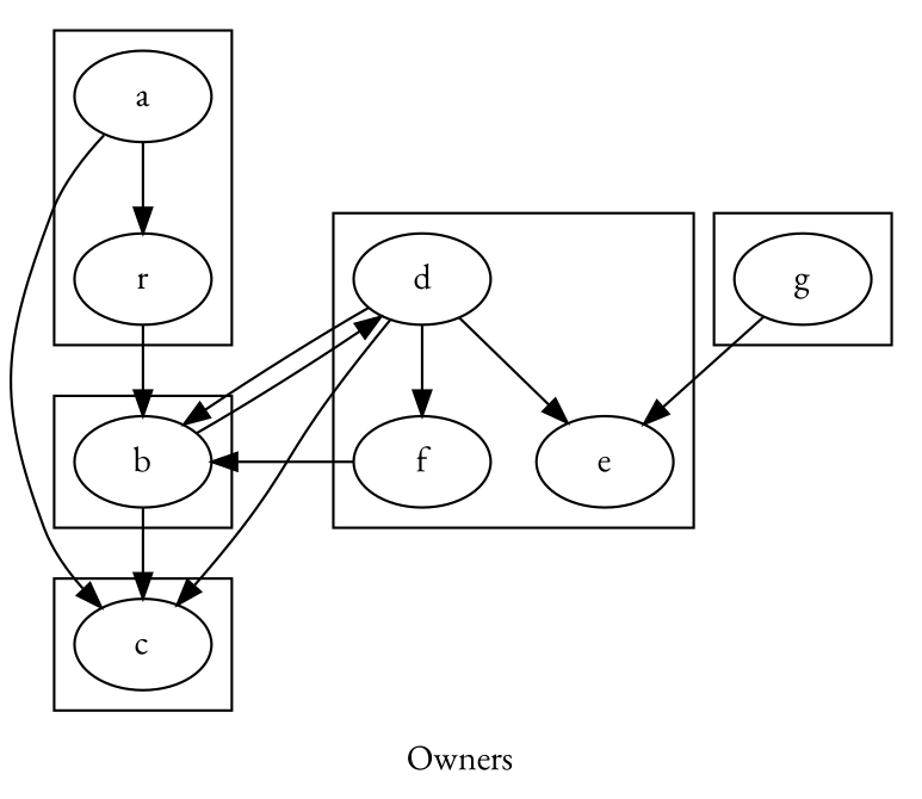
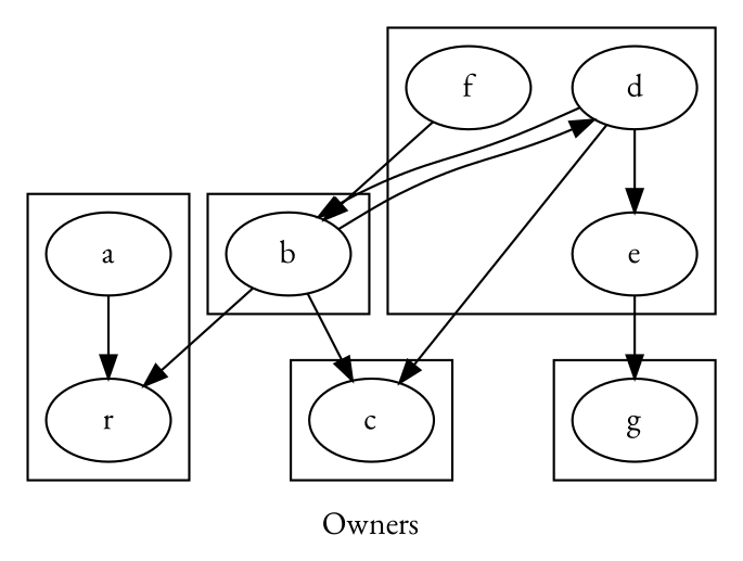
  digraph {
    fontname="EB Garamond"
    label=Owners
    node [fontname="EB Garamond"]
    edge [fontname="EB Garamond"]
    r
    a
    b
    c
    d
    e
    f
    g
    subgraph cluster_1 {
      label=""
      r
      a
    }
    subgraph cluster_2 {
      label=""
      b
    }
    subgraph cluster_3 {
      label=""
      c
    }
    subgraph cluster_4 {
      label=""
      d
      e
      f
    }
    subgraph cluster_5 {
      label=""
      g
    }
-   r -> b
+   b -> r
    a -> r
-   a -> c
    b -> c
    b -> d
    d -> b
    d -> c
    d -> e
-   d -> f
-   g -> e
+   e -> g
    f -> b
  }
